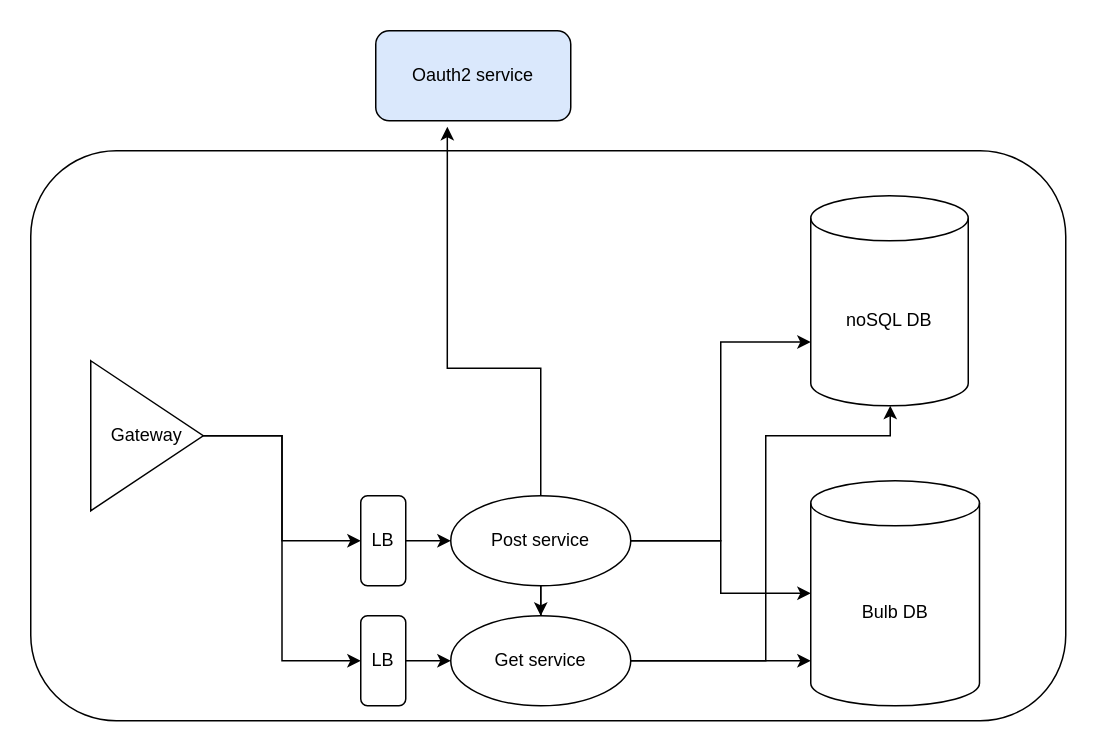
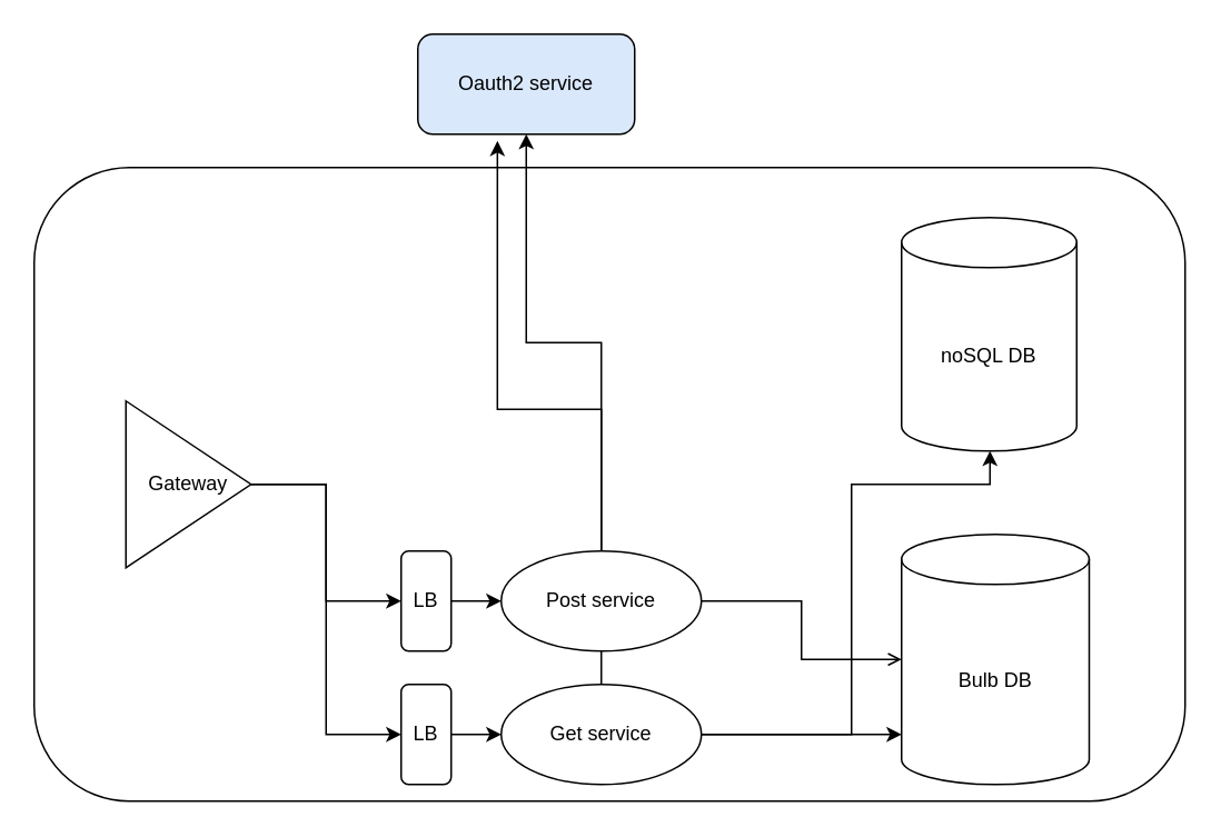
  <mxCell id="0" />
  <mxCell id="1" parent="0" />
  <mxCell id="2" value="" style="rounded=1;whiteSpace=wrap;html=1;" parent="1" vertex="1"><mxGeometry x="20" y="100" width="690" height="380" as="geometry" /></mxCell>
  <mxCell id="3" style="edgeStyle=orthogonalEdgeStyle;rounded=0;orthogonalLoop=1;jettySize=auto;html=1;entryX=0;entryY=0.5;entryDx=0;entryDy=0;" parent="1" source="5" target="9" edge="1"><mxGeometry relative="1" as="geometry" /></mxCell>
  <mxCell id="4" style="edgeStyle=orthogonalEdgeStyle;rounded=0;orthogonalLoop=1;jettySize=auto;html=1;entryX=0;entryY=0.5;entryDx=0;entryDy=0;" parent="1" source="5" target="13" edge="1"><mxGeometry relative="1" as="geometry" /></mxCell>
- <mxCell id="5" value="Gateway" style="triangle;whiteSpace=wrap;html=1;" parent="1" vertex="1"><mxGeometry x="60" y="240" width="75" height="100" as="geometry" /></mxCell>
+ <mxCell id="5" value="Gateway" style="triangle;whiteSpace=wrap;html=1;" parent="1" vertex="1"><mxGeometry x="75" y="240" width="75" height="100" as="geometry" /></mxCell>
  <mxCell id="6" value="Oauth2 service" style="rounded=1;whiteSpace=wrap;html=1;fillColor=#dae8fc;" parent="1" vertex="1"><mxGeometry x="250" y="20" width="130" height="60" as="geometry" /></mxCell>
- <mxCell id="7" style="edgeStyle=orthogonalEdgeStyle;rounded=0;orthogonalLoop=1;jettySize=auto;html=1;" parent="1" source="20" target="11" edge="1"><mxGeometry relative="1" as="geometry" /></mxCell>
+ <mxCell id="7" style="edgeStyle=orthogonalEdgeStyle;rounded=0;orthogonalLoop=1;jettySize=auto;html=1;" parent="1" source="20" target="6" edge="1"><mxGeometry relative="1" as="geometry" /></mxCell>
  <mxCell id="8" style="edgeStyle=orthogonalEdgeStyle;rounded=0;orthogonalLoop=1;jettySize=auto;html=1;exitX=1;exitY=0.5;exitDx=0;exitDy=0;" parent="1" source="9" target="20" edge="1"><mxGeometry relative="1" as="geometry" /></mxCell>
  <mxCell id="9" value="LB" style="rounded=1;whiteSpace=wrap;html=1;" parent="1" vertex="1"><mxGeometry x="240" y="330" width="30" height="60" as="geometry" /></mxCell>
  <mxCell id="10" style="edgeStyle=orthogonalEdgeStyle;rounded=0;orthogonalLoop=1;jettySize=auto;html=1;" parent="1" source="11" target="15" edge="1"><mxGeometry relative="1" as="geometry"><Array as="points"><mxPoint x="510" y="440" /><mxPoint x="510" y="290" /><mxPoint x="593" y="290" /></Array></mxGeometry></mxCell>
  <mxCell id="11" value="Get service" style="ellipse;whiteSpace=wrap;html=1;" parent="1" vertex="1"><mxGeometry x="300" y="410" width="120" height="60" as="geometry" /></mxCell>
  <mxCell id="12" style="edgeStyle=orthogonalEdgeStyle;rounded=0;orthogonalLoop=1;jettySize=auto;html=1;" parent="1" source="13" target="11" edge="1"><mxGeometry relative="1" as="geometry" /></mxCell>
  <mxCell id="13" value="LB" style="rounded=1;whiteSpace=wrap;html=1;" parent="1" vertex="1"><mxGeometry x="240" y="410" width="30" height="60" as="geometry" /></mxCell>
  <mxCell id="14" value="Bulb DB" style="shape=cylinder3;whiteSpace=wrap;html=1;boundedLbl=1;backgroundOutline=1;size=15;" parent="1" vertex="1"><mxGeometry x="540" y="320" width="112.5" height="150" as="geometry" /></mxCell>
  <mxCell id="15" value="noSQL DB" style="shape=cylinder3;whiteSpace=wrap;html=1;boundedLbl=1;backgroundOutline=1;size=15;" parent="1" vertex="1"><mxGeometry x="540" y="130" width="105" height="140" as="geometry" /></mxCell>
- <mxCell id="16" style="edgeStyle=orthogonalEdgeStyle;rounded=0;orthogonalLoop=1;jettySize=auto;html=1;entryX=0;entryY=0.5;entryDx=0;entryDy=0;entryPerimeter=0;" parent="1" source="20" target="14" edge="1"><mxGeometry relative="1" as="geometry" /></mxCell>
- <mxCell id="17" style="edgeStyle=orthogonalEdgeStyle;rounded=0;orthogonalLoop=1;jettySize=auto;html=1;entryX=0;entryY=0;entryDx=0;entryDy=97.5;entryPerimeter=0;" parent="1" source="20" target="15" edge="1"><mxGeometry relative="1" as="geometry" /></mxCell>
+ <mxCell id="16" style="edgeStyle=orthogonalEdgeStyle;rounded=0;orthogonalLoop=1;jettySize=auto;html=1;entryX=0;entryY=0.5;entryDx=0;entryDy=0;entryPerimeter=0;endArrow=open;" parent="1" source="20" target="14" edge="1"><mxGeometry relative="1" as="geometry" /></mxCell>
  <mxCell id="18" style="edgeStyle=orthogonalEdgeStyle;rounded=0;orthogonalLoop=1;jettySize=auto;html=1;" parent="1" source="11" edge="1"><mxGeometry relative="1" as="geometry"><mxPoint x="540" y="440" as="targetPoint" /><Array as="points"><mxPoint x="540" y="440" /></Array></mxGeometry></mxCell>
  <mxCell id="19" style="edgeStyle=orthogonalEdgeStyle;rounded=0;orthogonalLoop=1;jettySize=auto;html=1;exitX=0.5;exitY=0;exitDx=0;exitDy=0;entryX=0.367;entryY=1.067;entryDx=0;entryDy=0;entryPerimeter=0;" parent="1" source="11" target="6" edge="1"><mxGeometry relative="1" as="geometry" /></mxCell>
  <mxCell id="20" value="Post service" style="ellipse;whiteSpace=wrap;html=1;" parent="1" vertex="1"><mxGeometry x="300" y="330" width="120" height="60" as="geometry" /></mxCell>
